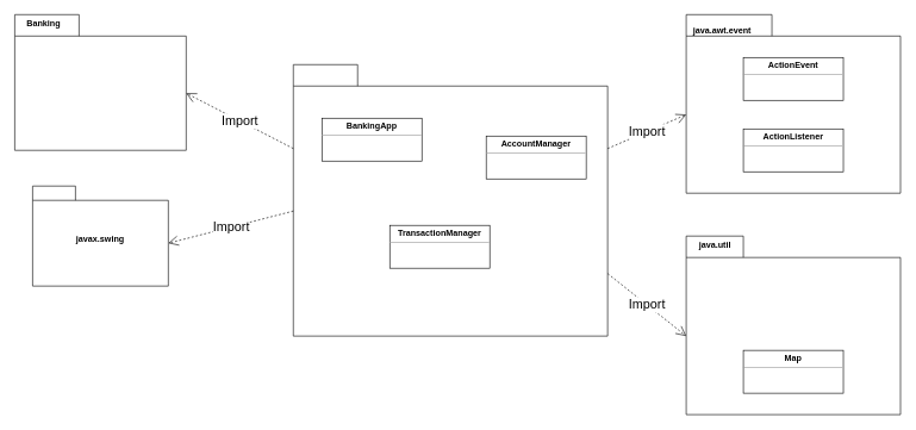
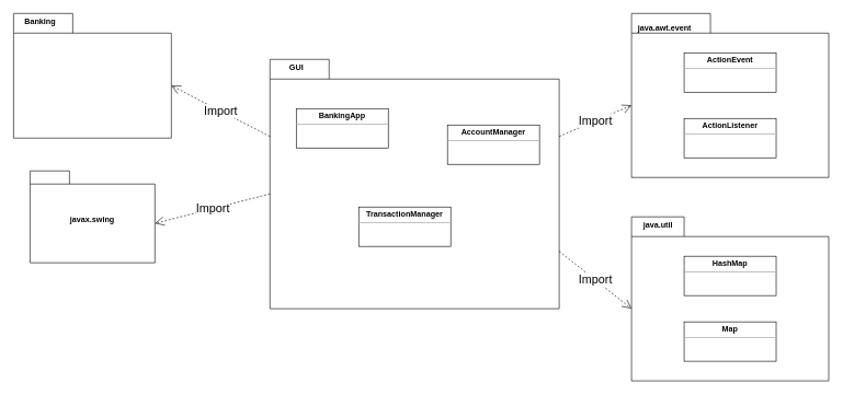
  <mxCell id="0" />
  <mxCell id="1" parent="0" />
  <mxCell id="2" value="" style="shape=folder;fontStyle=1;spacingTop=10;tabWidth=90;tabHeight=30;tabPosition=left;html=1;whiteSpace=wrap;" parent="1" vertex="1"><mxGeometry x="20" y="20" width="240" height="190" as="geometry" /></mxCell>
  <mxCell id="3" value="Banking" style="text;align=center;fontStyle=1;verticalAlign=middle;spacingLeft=3;spacingRight=3;strokeColor=none;rotatable=0;points=[[0,0.5],[1,0.5]];portConstraint=eastwest;html=1;" parent="1" vertex="1"><mxGeometry x="20" y="20" width="80" height="26" as="geometry" /></mxCell>
  <mxCell id="4" value="" style="shape=folder;fontStyle=1;spacingTop=10;tabWidth=90;tabHeight=30;tabPosition=left;html=1;whiteSpace=wrap;" parent="1" vertex="1"><mxGeometry x="410" y="90" width="440" height="380" as="geometry" /></mxCell>
+ <mxCell id="5" value="GUI" style="text;align=center;fontStyle=1;verticalAlign=middle;spacingLeft=3;spacingRight=3;strokeColor=none;rotatable=0;points=[[0,0.5],[1,0.5]];portConstraint=eastwest;html=1;" parent="1" vertex="1"><mxGeometry x="410" y="90" width="80" height="26" as="geometry" /></mxCell>
  <mxCell id="6" value="&lt;p style=&quot;margin:0px;margin-top:4px;text-align:center;&quot;&gt;&lt;b&gt;BankingApp&lt;/b&gt;&lt;/p&gt;&lt;hr size=&quot;1&quot;&gt;&lt;div style=&quot;height:2px;&quot;&gt;&lt;/div&gt;" style="verticalAlign=top;align=left;overflow=fill;fontSize=12;fontFamily=Helvetica;html=1;whiteSpace=wrap;" parent="1" vertex="1"><mxGeometry x="450" y="165" width="140" height="60" as="geometry" /></mxCell>
  <mxCell id="7" value="&lt;p style=&quot;margin:0px;margin-top:4px;text-align:center;&quot;&gt;&lt;b&gt;AccountManager&lt;/b&gt;&lt;/p&gt;&lt;hr size=&quot;1&quot;&gt;&lt;div style=&quot;height:2px;&quot;&gt;&lt;/div&gt;" style="verticalAlign=top;align=left;overflow=fill;fontSize=12;fontFamily=Helvetica;html=1;whiteSpace=wrap;" parent="1" vertex="1"><mxGeometry x="680" y="190" width="140" height="60" as="geometry" /></mxCell>
  <mxCell id="8" value="&lt;p style=&quot;margin:0px;margin-top:4px;text-align:center;&quot;&gt;&lt;b&gt;TransactionManager&lt;/b&gt;&lt;/p&gt;&lt;hr size=&quot;1&quot;&gt;&lt;div style=&quot;height:2px;&quot;&gt;&lt;/div&gt;" style="verticalAlign=top;align=left;overflow=fill;fontSize=12;fontFamily=Helvetica;html=1;whiteSpace=wrap;" parent="1" vertex="1"><mxGeometry x="545" y="315" width="140" height="60" as="geometry" /></mxCell>
  <mxCell id="9" value="&lt;font style=&quot;font-size: 18px;&quot;&gt;Import&lt;/font&gt;" style="endArrow=open;endSize=12;dashed=1;html=1;rounded=0;exitX=0;exitY=0;exitDx=0;exitDy=117.5;exitPerimeter=0;entryX=0;entryY=0;entryDx=240;entryDy=110;entryPerimeter=0;" parent="1" source="4" target="2" edge="1"><mxGeometry width="160" relative="1" as="geometry"><mxPoint x="410" y="340" as="sourcePoint" /><mxPoint x="570" y="340" as="targetPoint" /></mxGeometry></mxCell>
  <mxCell id="10" value="javax.swing" style="shape=folder;fontStyle=1;spacingTop=10;tabWidth=60;tabHeight=20;tabPosition=left;html=1;whiteSpace=wrap;" vertex="1" parent="1"><mxGeometry x="45" y="260" width="190" height="140" as="geometry" /></mxCell>
  <mxCell id="11" value="" style="shape=folder;fontStyle=1;spacingTop=10;tabWidth=80;tabHeight=30;tabPosition=left;html=1;whiteSpace=wrap;" vertex="1" parent="1"><mxGeometry x="960" y="330" width="300" height="250" as="geometry" /></mxCell>
  <mxCell id="12" value="java.util" style="text;align=center;fontStyle=1;verticalAlign=middle;spacingLeft=3;spacingRight=3;strokeColor=none;rotatable=0;points=[[0,0.5],[1,0.5]];portConstraint=eastwest;html=1;" vertex="1" parent="1"><mxGeometry x="960" y="330" width="80" height="26" as="geometry" /></mxCell>
+ <mxCell id="13" value="&lt;p style=&quot;margin:0px;margin-top:4px;text-align:center;&quot;&gt;&lt;b&gt;HashMap&lt;/b&gt;&lt;br&gt;&lt;/p&gt;&lt;hr size=&quot;1&quot;&gt;&lt;div style=&quot;height:2px;&quot;&gt;&lt;/div&gt;" style="verticalAlign=top;align=left;overflow=fill;fontSize=12;fontFamily=Helvetica;html=1;whiteSpace=wrap;" vertex="1" parent="1"><mxGeometry x="1040" y="390" width="140" height="60" as="geometry" /></mxCell>
  <mxCell id="14" value="&lt;p style=&quot;margin:0px;margin-top:4px;text-align:center;&quot;&gt;&lt;b&gt;Map&lt;/b&gt;&lt;/p&gt;&lt;hr size=&quot;1&quot;&gt;&lt;div style=&quot;height:2px;&quot;&gt;&lt;/div&gt;" style="verticalAlign=top;align=left;overflow=fill;fontSize=12;fontFamily=Helvetica;html=1;whiteSpace=wrap;" vertex="1" parent="1"><mxGeometry x="1040" y="490" width="140" height="60" as="geometry" /></mxCell>
  <mxCell id="15" value="" style="shape=folder;fontStyle=1;spacingTop=10;tabWidth=120;tabHeight=30;tabPosition=left;html=1;whiteSpace=wrap;" vertex="1" parent="1"><mxGeometry x="960" y="20" width="300" height="250" as="geometry" /></mxCell>
  <mxCell id="16" value="java.awt.event" style="text;align=center;fontStyle=1;verticalAlign=middle;spacingLeft=3;spacingRight=3;strokeColor=none;rotatable=0;points=[[0,0.5],[1,0.5]];portConstraint=eastwest;html=1;" vertex="1" parent="1"><mxGeometry x="970" y="30" width="80" height="26" as="geometry" /></mxCell>
  <mxCell id="17" value="&lt;p style=&quot;margin:0px;margin-top:4px;text-align:center;&quot;&gt;&lt;b&gt;ActionEvent&lt;/b&gt;&lt;br&gt;&lt;/p&gt;&lt;hr size=&quot;1&quot;&gt;&lt;div style=&quot;height:2px;&quot;&gt;&lt;/div&gt;" style="verticalAlign=top;align=left;overflow=fill;fontSize=12;fontFamily=Helvetica;html=1;whiteSpace=wrap;" vertex="1" parent="1"><mxGeometry x="1040" y="80" width="140" height="60" as="geometry" /></mxCell>
  <mxCell id="18" value="&lt;p style=&quot;margin:0px;margin-top:4px;text-align:center;&quot;&gt;&lt;b&gt;ActionListener&lt;/b&gt;&lt;br&gt;&lt;/p&gt;&lt;hr size=&quot;1&quot;&gt;&lt;div style=&quot;height:2px;&quot;&gt;&lt;/div&gt;" style="verticalAlign=top;align=left;overflow=fill;fontSize=12;fontFamily=Helvetica;html=1;whiteSpace=wrap;" vertex="1" parent="1"><mxGeometry x="1040" y="180" width="140" height="60" as="geometry" /></mxCell>
  <mxCell id="19" value="&lt;font style=&quot;font-size: 18px;&quot;&gt;Import&lt;/font&gt;" style="endArrow=open;endSize=12;dashed=1;html=1;rounded=0;exitX=0;exitY=0;exitDx=0;exitDy=205;exitPerimeter=0;entryX=0;entryY=0;entryDx=190;entryDy=80;entryPerimeter=0;" edge="1" parent="1" source="4" target="10"><mxGeometry width="160" relative="1" as="geometry"><mxPoint x="380" y="320" as="sourcePoint" /><mxPoint x="230" y="242" as="targetPoint" /></mxGeometry></mxCell>
  <mxCell id="20" value="&lt;font style=&quot;font-size: 18px;&quot;&gt;Import&lt;/font&gt;" style="endArrow=open;endSize=12;dashed=1;html=1;rounded=0;exitX=0;exitY=0;exitDx=440;exitDy=117.5;exitPerimeter=0;entryX=0;entryY=0;entryDx=0;entryDy=140;entryPerimeter=0;" edge="1" parent="1" source="4" target="15"><mxGeometry width="160" relative="1" as="geometry"><mxPoint x="420" y="305" as="sourcePoint" /><mxPoint x="245" y="350" as="targetPoint" /></mxGeometry></mxCell>
  <mxCell id="21" value="&lt;font style=&quot;font-size: 18px;&quot;&gt;Import&lt;/font&gt;" style="endArrow=open;endSize=12;dashed=1;html=1;rounded=0;exitX=0;exitY=0;exitDx=440;exitDy=292.5;exitPerimeter=0;entryX=0;entryY=0;entryDx=0;entryDy=140;entryPerimeter=0;" edge="1" parent="1" source="4" target="11"><mxGeometry width="160" relative="1" as="geometry"><mxPoint x="860" y="218" as="sourcePoint" /><mxPoint x="970" y="170" as="targetPoint" /></mxGeometry></mxCell>
